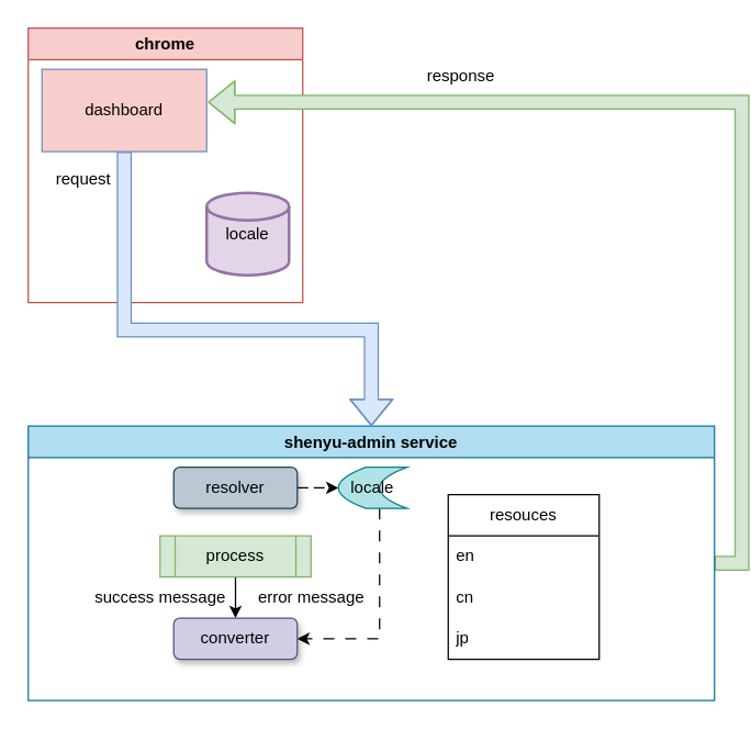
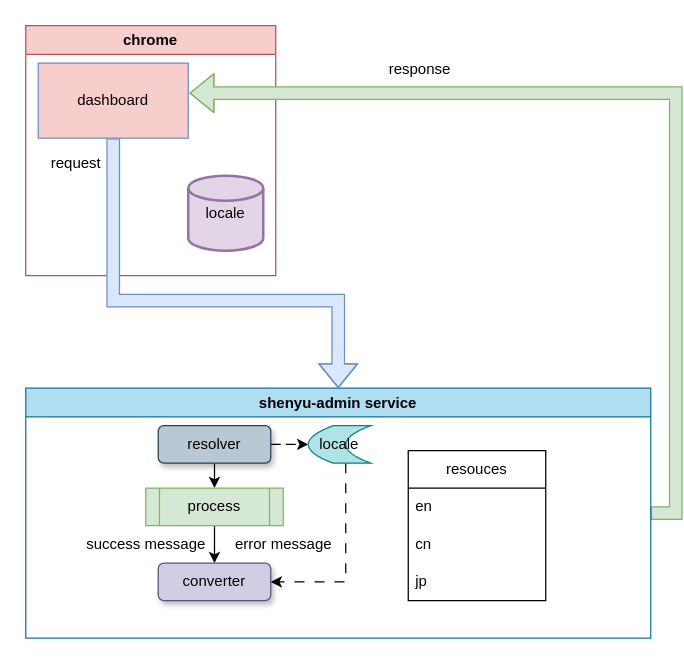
  <mxCell id="0" />
  <mxCell id="1" parent="0" />
  <mxCell id="2" value="chrome" style="swimlane;whiteSpace=wrap;html=1;fillColor=#f8cecc;strokeColor=#b85450;" parent="1" vertex="1"><mxGeometry x="20" y="20" width="200" height="200" as="geometry" /></mxCell>
  <mxCell id="3" value="dashboard" style="rounded=0;whiteSpace=wrap;html=1;fillColor=#f8cecc;strokeColor=#6c8ebf;" parent="2" vertex="1"><mxGeometry x="10" y="30" width="120" height="60" as="geometry" /></mxCell>
  <mxCell id="4" value="locale" style="strokeWidth=2;html=1;shape=mxgraph.flowchart.database;whiteSpace=wrap;fillColor=#e1d5e7;strokeColor=#9673a6;" parent="2" vertex="1"><mxGeometry x="130" y="120" width="60" height="60" as="geometry" /></mxCell>
  <mxCell id="5" style="edgeStyle=orthogonalEdgeStyle;rounded=0;orthogonalLoop=1;jettySize=auto;html=1;entryX=1.008;entryY=0.4;entryDx=0;entryDy=0;entryPerimeter=0;exitX=1;exitY=0.5;exitDx=0;exitDy=0;shape=flexArrow;fillColor=#d5e8d4;strokeColor=#82b366;" parent="1" source="6" target="3" edge="1"><mxGeometry relative="1" as="geometry"><mxPoint x="420" y="140" as="targetPoint" /></mxGeometry></mxCell>
  <mxCell id="6" value="shenyu-admin service" style="swimlane;whiteSpace=wrap;html=1;fillColor=#b1ddf0;strokeColor=#10739e;" parent="1" vertex="1"><mxGeometry x="20" y="310" width="500" height="200" as="geometry" /></mxCell>
+ <mxCell id="7" style="edgeStyle=orthogonalEdgeStyle;rounded=0;orthogonalLoop=1;jettySize=auto;html=1;exitX=0.5;exitY=1;exitDx=0;exitDy=0;entryX=0.5;entryY=0;entryDx=0;entryDy=0;" parent="6" source="9" target="11" edge="1"><mxGeometry relative="1" as="geometry" /></mxCell>
  <mxCell id="8" value="" style="edgeStyle=orthogonalEdgeStyle;rounded=0;orthogonalLoop=1;jettySize=auto;html=1;dashed=1;dashPattern=8 8;" parent="6" source="9" target="13" edge="1"><mxGeometry relative="1" as="geometry" /></mxCell>
  <mxCell id="9" value="resolver" style="rounded=1;whiteSpace=wrap;html=1;fillColor=#bac8d3;strokeColor=#23445d;shadow=1;" parent="6" vertex="1"><mxGeometry x="106" y="30" width="90" height="30" as="geometry" /></mxCell>
  <mxCell id="10" style="edgeStyle=orthogonalEdgeStyle;rounded=0;orthogonalLoop=1;jettySize=auto;html=1;entryX=0.5;entryY=0;entryDx=0;entryDy=0;" parent="6" source="11" target="14" edge="1"><mxGeometry relative="1" as="geometry" /></mxCell>
  <mxCell id="11" value="process" style="shape=process;whiteSpace=wrap;html=1;backgroundOutline=1;fillColor=#d5e8d4;strokeColor=#82b366;" parent="6" vertex="1"><mxGeometry x="96" y="80" width="110" height="30" as="geometry" /></mxCell>
  <mxCell id="12" style="edgeStyle=orthogonalEdgeStyle;rounded=0;orthogonalLoop=1;jettySize=auto;html=1;entryX=1;entryY=0.5;entryDx=0;entryDy=0;dashed=1;dashPattern=8 8;" parent="6" source="13" target="14" edge="1"><mxGeometry relative="1" as="geometry"><Array as="points"><mxPoint x="256" y="155" /></Array></mxGeometry></mxCell>
  <mxCell id="13" value="locale" style="shape=dataStorage;whiteSpace=wrap;html=1;fixedSize=1;fillColor=#b0e3e6;strokeColor=#0e8088;" parent="6" vertex="1"><mxGeometry x="226" y="30" width="50" height="30" as="geometry" /></mxCell>
  <mxCell id="14" value="converter" style="rounded=1;whiteSpace=wrap;html=1;fillColor=#d0cee2;strokeColor=#56517e;shadow=1;" parent="6" vertex="1"><mxGeometry x="106" y="140" width="90" height="30" as="geometry" /></mxCell>
  <mxCell id="15" value="resouces" style="swimlane;fontStyle=0;childLayout=stackLayout;horizontal=1;startSize=30;horizontalStack=0;resizeParent=1;resizeParentMax=0;resizeLast=0;collapsible=1;marginBottom=0;whiteSpace=wrap;html=1;" parent="6" vertex="1"><mxGeometry x="306" y="50" width="110" height="120" as="geometry" /></mxCell>
  <mxCell id="16" value="en" style="text;strokeColor=none;fillColor=none;align=left;verticalAlign=middle;spacingLeft=4;spacingRight=4;overflow=hidden;points=[[0,0.5],[1,0.5]];portConstraint=eastwest;rotatable=0;whiteSpace=wrap;html=1;" parent="15" vertex="1"><mxGeometry y="30" width="110" height="30" as="geometry" /></mxCell>
  <mxCell id="17" value="cn" style="text;strokeColor=none;fillColor=none;align=left;verticalAlign=middle;spacingLeft=4;spacingRight=4;overflow=hidden;points=[[0,0.5],[1,0.5]];portConstraint=eastwest;rotatable=0;whiteSpace=wrap;html=1;" parent="15" vertex="1"><mxGeometry y="60" width="110" height="30" as="geometry" /></mxCell>
  <mxCell id="18" value="jp" style="text;strokeColor=none;fillColor=none;align=left;verticalAlign=middle;spacingLeft=4;spacingRight=4;overflow=hidden;points=[[0,0.5],[1,0.5]];portConstraint=eastwest;rotatable=0;whiteSpace=wrap;html=1;" parent="15" vertex="1"><mxGeometry y="90" width="110" height="30" as="geometry" /></mxCell>
  <mxCell id="19" value="success message" style="text;html=1;align=center;verticalAlign=middle;resizable=0;points=[];autosize=1;strokeColor=none;fillColor=none;" vertex="1" parent="6"><mxGeometry x="36" y="110" width="120" height="30" as="geometry" /></mxCell>
  <mxCell id="20" value="error message" style="text;html=1;align=center;verticalAlign=middle;resizable=0;points=[];autosize=1;strokeColor=none;fillColor=none;" vertex="1" parent="6"><mxGeometry x="156" y="110" width="100" height="30" as="geometry" /></mxCell>
  <mxCell id="21" style="edgeStyle=orthogonalEdgeStyle;rounded=0;orthogonalLoop=1;jettySize=auto;html=1;shape=flexArrow;fillColor=#dae8fc;strokeColor=#6c8ebf;" parent="1" source="3" target="6" edge="1"><mxGeometry relative="1" as="geometry"><mxPoint x="90" y="300" as="targetPoint" /><Array as="points"><mxPoint x="90" y="240" /><mxPoint x="270" y="240" /></Array></mxGeometry></mxCell>
  <mxCell id="22" value="request" style="text;html=1;align=center;verticalAlign=middle;resizable=0;points=[];autosize=1;strokeColor=none;fillColor=none;" parent="1" vertex="1"><mxGeometry x="30" y="115" width="60" height="30" as="geometry" /></mxCell>
  <mxCell id="23" value="response" style="text;html=1;align=center;verticalAlign=middle;resizable=0;points=[];autosize=1;strokeColor=none;fillColor=none;" parent="1" vertex="1"><mxGeometry x="300" y="40" width="70" height="30" as="geometry" /></mxCell>
